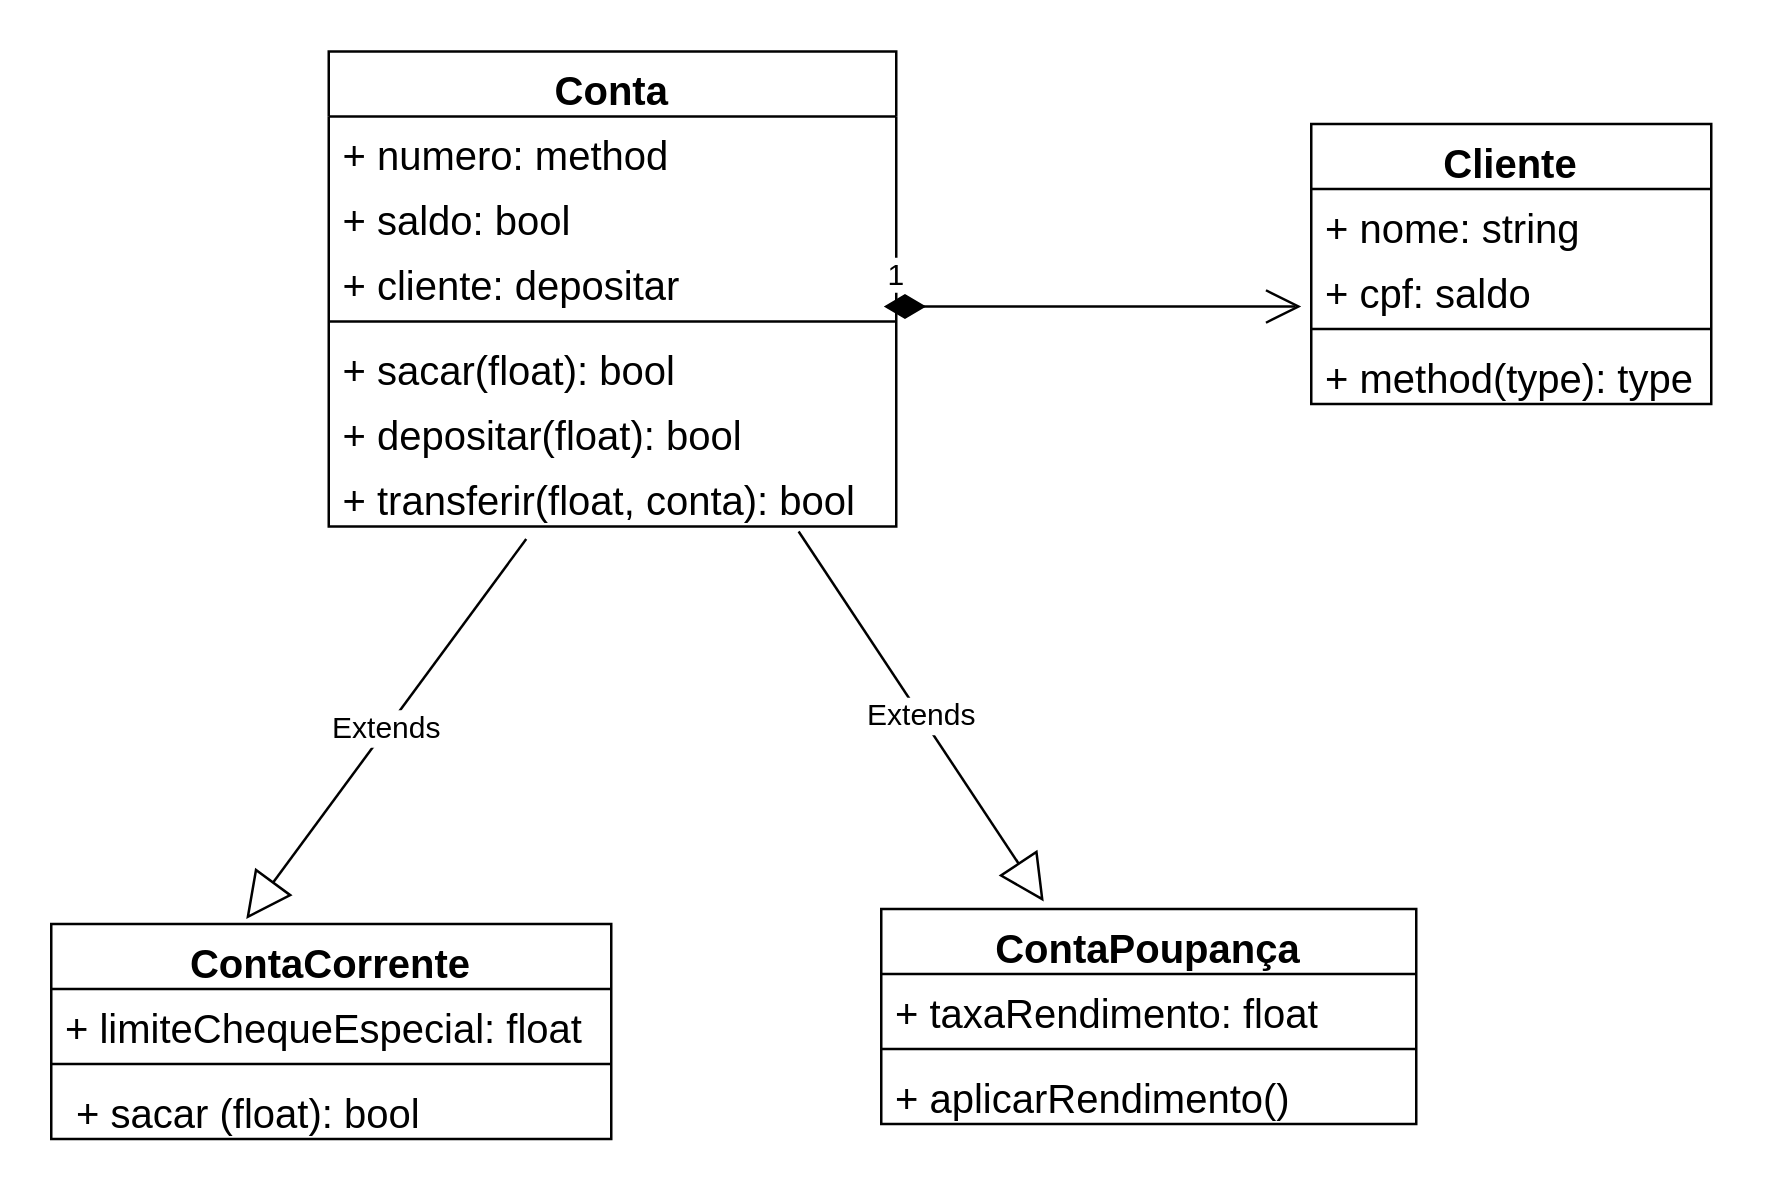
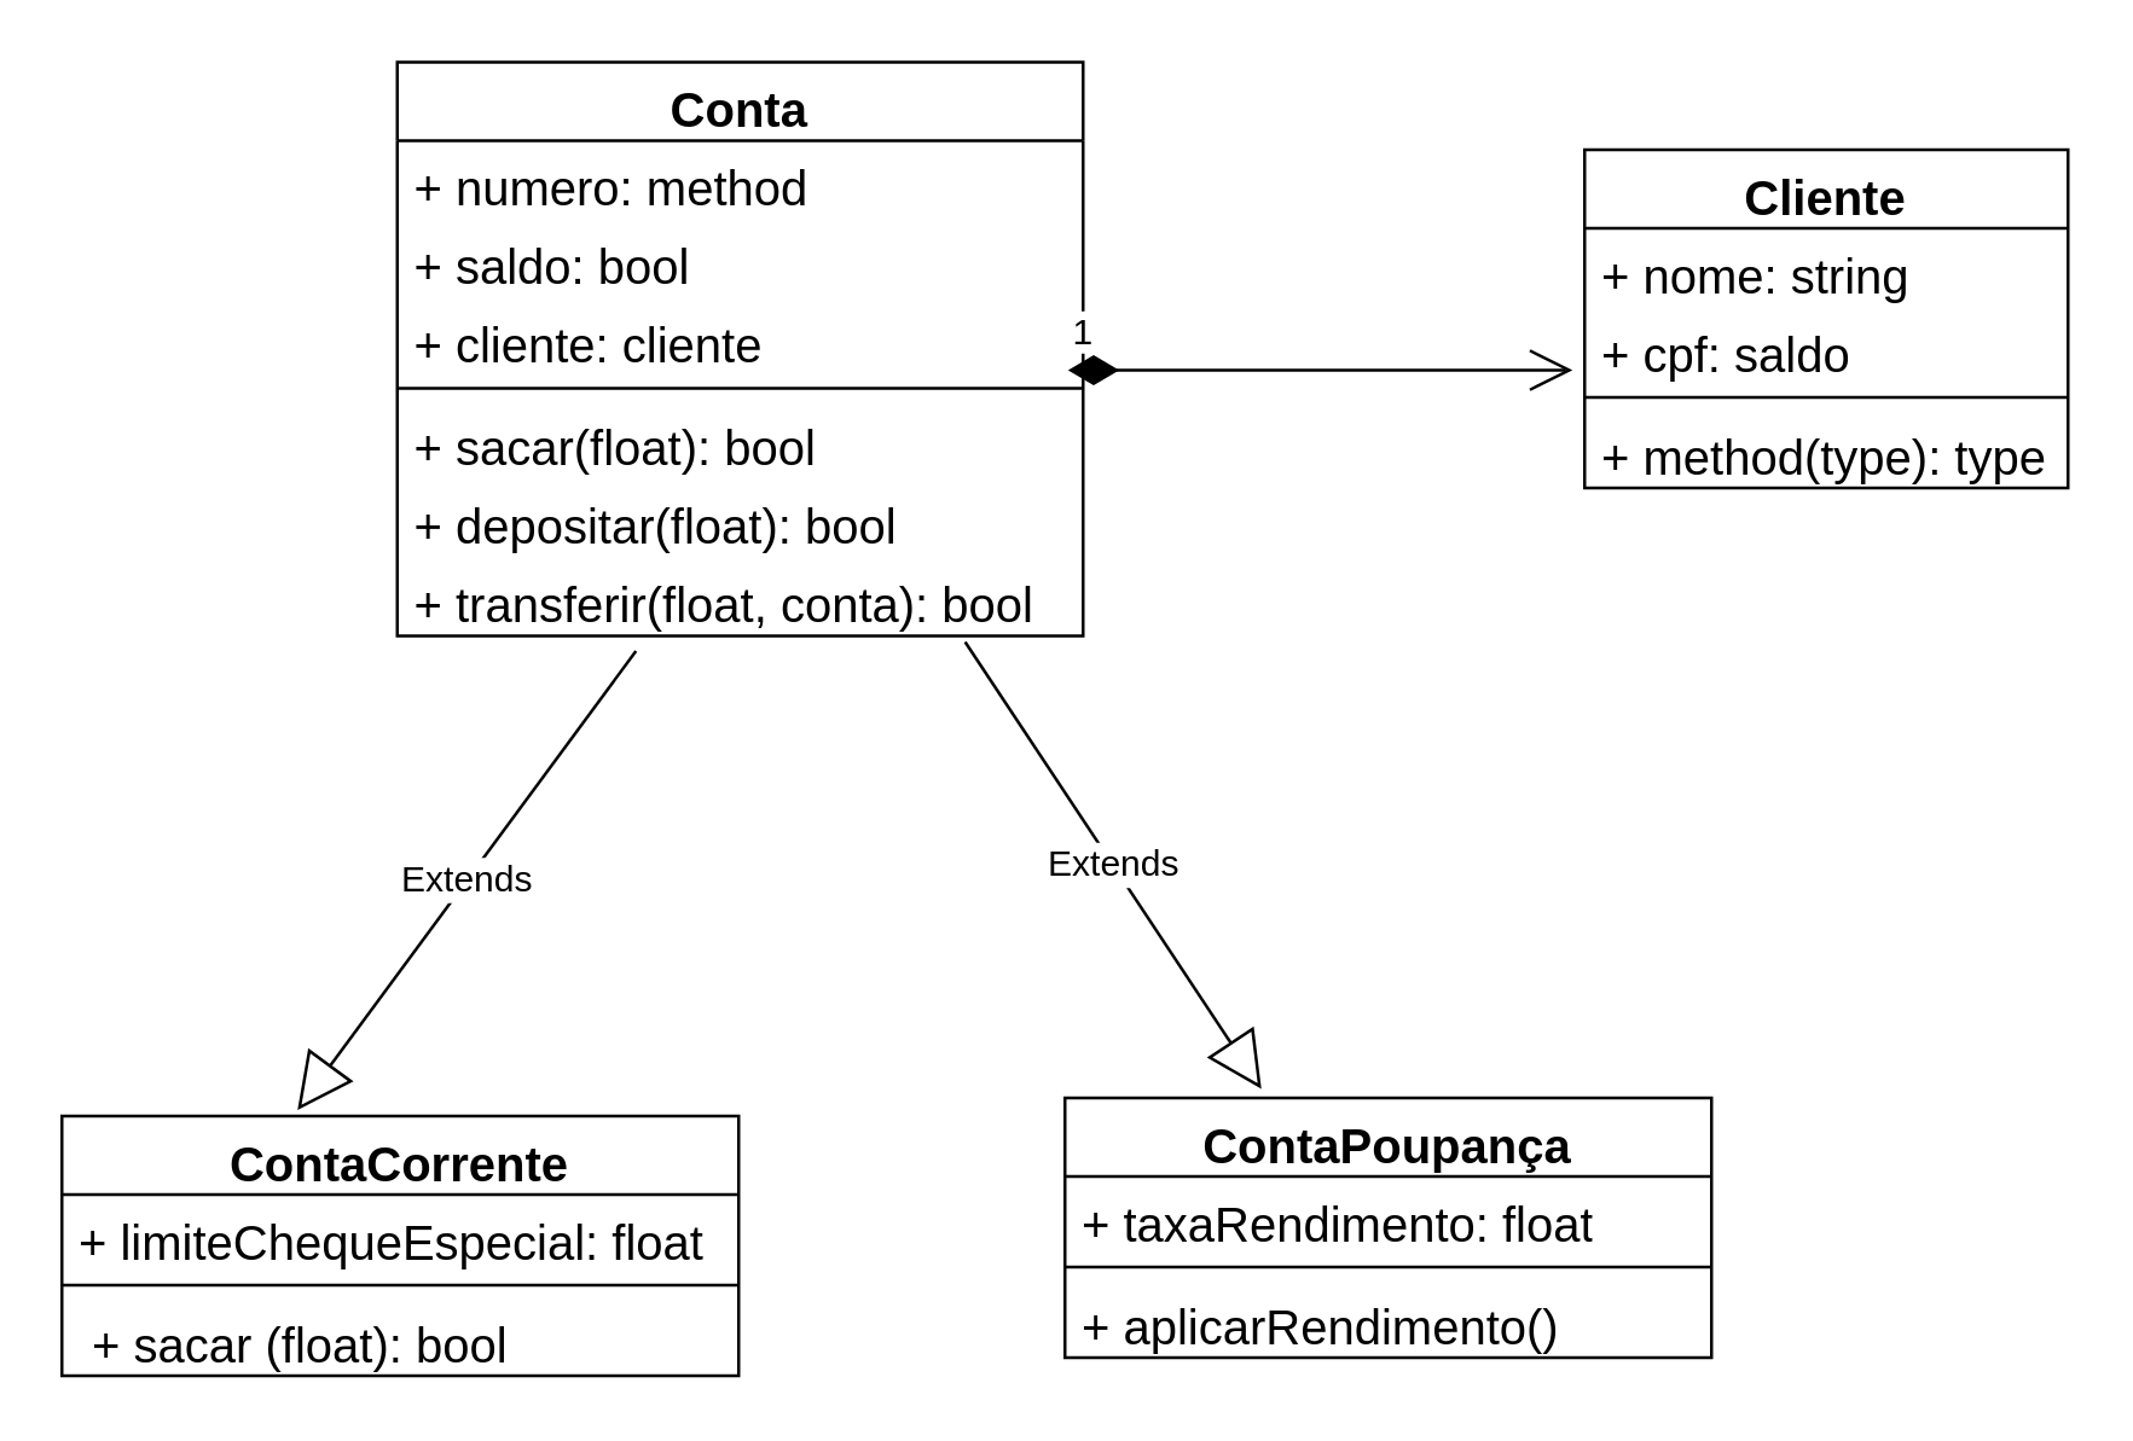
  <mxCell id="0" />
  <mxCell id="1" parent="0" />
  <mxCell id="2" value="Conta" style="swimlane;fontStyle=1;align=center;verticalAlign=top;childLayout=stackLayout;horizontal=1;startSize=26;horizontalStack=0;resizeParent=1;resizeParentMax=0;resizeLast=0;collapsible=1;marginBottom=0;whiteSpace=wrap;html=1;fontSize=16;" vertex="1" parent="1"><mxGeometry x="131" y="20" width="227" height="190" as="geometry" /></mxCell>
  <mxCell id="3" value="+ numero: method" style="text;strokeColor=none;fillColor=none;align=left;verticalAlign=top;spacingLeft=4;spacingRight=4;overflow=hidden;rotatable=0;points=[[0,0.5],[1,0.5]];portConstraint=eastwest;whiteSpace=wrap;html=1;fontSize=16;" vertex="1" parent="2"><mxGeometry y="26" width="227" height="26" as="geometry" /></mxCell>
  <mxCell id="4" value="+ saldo: bool" style="text;strokeColor=none;fillColor=none;align=left;verticalAlign=top;spacingLeft=4;spacingRight=4;overflow=hidden;rotatable=0;points=[[0,0.5],[1,0.5]];portConstraint=eastwest;whiteSpace=wrap;html=1;fontSize=16;" vertex="1" parent="2"><mxGeometry y="52" width="227" height="26" as="geometry" /></mxCell>
- <mxCell id="5" value="+ cliente: depositar" style="text;strokeColor=none;fillColor=none;align=left;verticalAlign=top;spacingLeft=4;spacingRight=4;overflow=hidden;rotatable=0;points=[[0,0.5],[1,0.5]];portConstraint=eastwest;whiteSpace=wrap;html=1;fontSize=16;" vertex="1" parent="2"><mxGeometry y="78" width="227" height="26" as="geometry" /></mxCell>
+ <mxCell id="5" value="+ cliente: cliente" style="text;strokeColor=none;fillColor=none;align=left;verticalAlign=top;spacingLeft=4;spacingRight=4;overflow=hidden;rotatable=0;points=[[0,0.5],[1,0.5]];portConstraint=eastwest;whiteSpace=wrap;html=1;fontSize=16;" vertex="1" parent="2"><mxGeometry y="78" width="227" height="26" as="geometry" /></mxCell>
  <mxCell id="6" value="" style="line;strokeWidth=1;fillColor=none;align=left;verticalAlign=middle;spacingTop=-1;spacingLeft=3;spacingRight=3;rotatable=0;labelPosition=right;points=[];portConstraint=eastwest;strokeColor=inherit;fontSize=16;" vertex="1" parent="2"><mxGeometry y="104" width="227" height="8" as="geometry" /></mxCell>
  <mxCell id="7" value="+ sacar(float): bool" style="text;strokeColor=none;fillColor=none;align=left;verticalAlign=top;spacingLeft=4;spacingRight=4;overflow=hidden;rotatable=0;points=[[0,0.5],[1,0.5]];portConstraint=eastwest;whiteSpace=wrap;html=1;fontSize=16;" vertex="1" parent="2"><mxGeometry y="112" width="227" height="26" as="geometry" /></mxCell>
  <mxCell id="8" value="+ depositar(float): bool" style="text;strokeColor=none;fillColor=none;align=left;verticalAlign=top;spacingLeft=4;spacingRight=4;overflow=hidden;rotatable=0;points=[[0,0.5],[1,0.5]];portConstraint=eastwest;whiteSpace=wrap;html=1;fontSize=16;" vertex="1" parent="2"><mxGeometry y="138" width="227" height="26" as="geometry" /></mxCell>
  <mxCell id="9" value="+ transferir(float, conta): bool" style="text;strokeColor=none;fillColor=none;align=left;verticalAlign=top;spacingLeft=4;spacingRight=4;overflow=hidden;rotatable=0;points=[[0,0.5],[1,0.5]];portConstraint=eastwest;whiteSpace=wrap;html=1;fontSize=16;" vertex="1" parent="2"><mxGeometry y="164" width="227" height="26" as="geometry" /></mxCell>
  <mxCell id="10" value="Cliente" style="swimlane;fontStyle=1;align=center;verticalAlign=top;childLayout=stackLayout;horizontal=1;startSize=26;horizontalStack=0;resizeParent=1;resizeParentMax=0;resizeLast=0;collapsible=1;marginBottom=0;whiteSpace=wrap;html=1;fontSize=16;" vertex="1" parent="1"><mxGeometry x="524" y="49" width="160" height="112" as="geometry" /></mxCell>
  <mxCell id="11" value="+ nome: string" style="text;strokeColor=none;fillColor=none;align=left;verticalAlign=top;spacingLeft=4;spacingRight=4;overflow=hidden;rotatable=0;points=[[0,0.5],[1,0.5]];portConstraint=eastwest;whiteSpace=wrap;html=1;fontSize=16;" vertex="1" parent="10"><mxGeometry y="26" width="160" height="26" as="geometry" /></mxCell>
  <mxCell id="12" value="+ cpf: saldo" style="text;strokeColor=none;fillColor=none;align=left;verticalAlign=top;spacingLeft=4;spacingRight=4;overflow=hidden;rotatable=0;points=[[0,0.5],[1,0.5]];portConstraint=eastwest;whiteSpace=wrap;html=1;fontSize=16;" vertex="1" parent="10"><mxGeometry y="52" width="160" height="26" as="geometry" /></mxCell>
  <mxCell id="13" value="" style="line;strokeWidth=1;fillColor=none;align=left;verticalAlign=middle;spacingTop=-1;spacingLeft=3;spacingRight=3;rotatable=0;labelPosition=right;points=[];portConstraint=eastwest;strokeColor=inherit;fontSize=16;" vertex="1" parent="10"><mxGeometry y="78" width="160" height="8" as="geometry" /></mxCell>
  <mxCell id="14" value="+ method(type): type" style="text;strokeColor=none;fillColor=none;align=left;verticalAlign=top;spacingLeft=4;spacingRight=4;overflow=hidden;rotatable=0;points=[[0,0.5],[1,0.5]];portConstraint=eastwest;whiteSpace=wrap;html=1;fontSize=16;" vertex="1" parent="10"><mxGeometry y="86" width="160" height="26" as="geometry" /></mxCell>
  <mxCell id="15" value="1" style="endArrow=open;html=1;endSize=12;startArrow=diamondThin;startSize=14;startFill=1;edgeStyle=orthogonalEdgeStyle;align=left;verticalAlign=bottom;rounded=0;fontSize=12;curved=1;exitX=0.978;exitY=0.923;exitDx=0;exitDy=0;exitPerimeter=0;" edge="1" parent="1" source="5"><mxGeometry x="-1" y="3" relative="1" as="geometry"><mxPoint x="360" y="122" as="sourcePoint" /><mxPoint x="520" y="122" as="targetPoint" /></mxGeometry></mxCell>
  <mxCell id="16" value="ContaCorrente" style="swimlane;fontStyle=1;align=center;verticalAlign=top;childLayout=stackLayout;horizontal=1;startSize=26;horizontalStack=0;resizeParent=1;resizeParentMax=0;resizeLast=0;collapsible=1;marginBottom=0;whiteSpace=wrap;html=1;fontSize=16;" vertex="1" parent="1"><mxGeometry x="20" y="369" width="224" height="86" as="geometry" /></mxCell>
  <mxCell id="17" value="+ limiteChequeEspecial: float" style="text;strokeColor=none;fillColor=none;align=left;verticalAlign=top;spacingLeft=4;spacingRight=4;overflow=hidden;rotatable=0;points=[[0,0.5],[1,0.5]];portConstraint=eastwest;whiteSpace=wrap;html=1;fontSize=16;" vertex="1" parent="16"><mxGeometry y="26" width="224" height="26" as="geometry" /></mxCell>
  <mxCell id="18" value="" style="line;strokeWidth=1;fillColor=none;align=left;verticalAlign=middle;spacingTop=-1;spacingLeft=3;spacingRight=3;rotatable=0;labelPosition=right;points=[];portConstraint=eastwest;strokeColor=inherit;fontSize=16;" vertex="1" parent="16"><mxGeometry y="52" width="224" height="8" as="geometry" /></mxCell>
  <mxCell id="19" value="&amp;nbsp;+ sacar (float): bool" style="text;strokeColor=none;fillColor=none;align=left;verticalAlign=top;spacingLeft=4;spacingRight=4;overflow=hidden;rotatable=0;points=[[0,0.5],[1,0.5]];portConstraint=eastwest;whiteSpace=wrap;html=1;fontSize=16;" vertex="1" parent="16"><mxGeometry y="60" width="224" height="26" as="geometry" /></mxCell>
  <mxCell id="20" value="ContaPoupança" style="swimlane;fontStyle=1;align=center;verticalAlign=top;childLayout=stackLayout;horizontal=1;startSize=26;horizontalStack=0;resizeParent=1;resizeParentMax=0;resizeLast=0;collapsible=1;marginBottom=0;whiteSpace=wrap;html=1;fontSize=16;" vertex="1" parent="1"><mxGeometry x="352" y="363" width="214" height="86" as="geometry" /></mxCell>
  <mxCell id="21" value="+ taxaRendimento: float" style="text;strokeColor=none;fillColor=none;align=left;verticalAlign=top;spacingLeft=4;spacingRight=4;overflow=hidden;rotatable=0;points=[[0,0.5],[1,0.5]];portConstraint=eastwest;whiteSpace=wrap;html=1;fontSize=16;" vertex="1" parent="20"><mxGeometry y="26" width="214" height="26" as="geometry" /></mxCell>
  <mxCell id="22" value="" style="line;strokeWidth=1;fillColor=none;align=left;verticalAlign=middle;spacingTop=-1;spacingLeft=3;spacingRight=3;rotatable=0;labelPosition=right;points=[];portConstraint=eastwest;strokeColor=inherit;fontSize=16;" vertex="1" parent="20"><mxGeometry y="52" width="214" height="8" as="geometry" /></mxCell>
  <mxCell id="23" value="+ aplicarRendimento()" style="text;strokeColor=none;fillColor=none;align=left;verticalAlign=top;spacingLeft=4;spacingRight=4;overflow=hidden;rotatable=0;points=[[0,0.5],[1,0.5]];portConstraint=eastwest;whiteSpace=wrap;html=1;fontSize=16;" vertex="1" parent="20"><mxGeometry y="60" width="214" height="26" as="geometry" /></mxCell>
  <mxCell id="24" value="Extends" style="endArrow=block;endSize=16;endFill=0;html=1;rounded=0;fontSize=12;curved=1;exitX=0.348;exitY=1.192;exitDx=0;exitDy=0;exitPerimeter=0;" edge="1" parent="1" source="9"><mxGeometry width="160" relative="1" as="geometry"><mxPoint x="226" y="233" as="sourcePoint" /><mxPoint x="98" y="367" as="targetPoint" /></mxGeometry></mxCell>
  <mxCell id="25" value="Extends" style="endArrow=block;endSize=16;endFill=0;html=1;rounded=0;fontSize=12;curved=1;exitX=0.828;exitY=1.077;exitDx=0;exitDy=0;exitPerimeter=0;" edge="1" parent="1" source="9"><mxGeometry width="160" relative="1" as="geometry"><mxPoint x="291" y="295" as="sourcePoint" /><mxPoint x="417" y="360" as="targetPoint" /></mxGeometry></mxCell>
